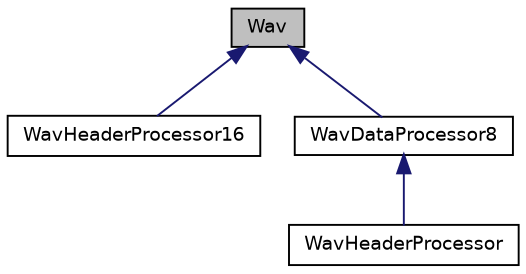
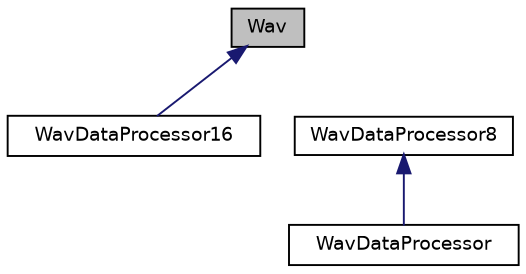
  digraph {
    node [color=black fillcolor=white fontname=Helvetica fontsize=10 shape=record style=filled]
    edge [color=midnightblue dir=back fontname=Helvetica fontsize=10 labelfontname=Helvetica labelfontsize=10 style=solid]
    n1 [fillcolor=grey75 fontcolor=black height=0.2 label=Wav width=0.4]
-   n2 [height=0.2 label=WavHeaderProcessor16 width=0.4]
+   n2 [height=0.2 label=WavDataProcessor16 width=0.4]
    n3 [height=0.2 label=WavDataProcessor8 width=0.4]
-   n4 [height=0.2 label=WavHeaderProcessor width=0.4]
+   n4 [height=0.2 label=WavDataProcessor width=0.4]
    n1 -> n2
-   n1 -> n3
    n3 -> n4
  }
